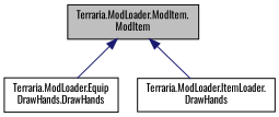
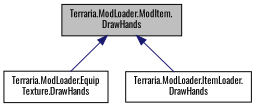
  digraph {
    fontname=Oswald
    rankdir=TB
    node [color=black fillcolor=white fontname=Oswald fontsize=10 shape=record style=filled]
    edge [color=midnightblue dir=back fontname=Oswald fontsize=10 labelfontname=Helvetica labelfontsize=10 style=solid]
-   n1 [fillcolor=grey75 fontcolor=black height=0.2 label="Terraria.ModLoader.ModItem.\lModItem" width=0.4]
-   n2 [height=0.2 label="Terraria.ModLoader.Equip\lDrawHands.DrawHands" width=0.4]
+   n1 [fillcolor=grey75 fontcolor=black height=0.2 label="Terraria.ModLoader.ModItem.\lDrawHands" width=0.4]
+   n2 [height=0.2 label="Terraria.ModLoader.Equip\lTexture.DrawHands" width=0.4]
    n3 [height=0.2 label="Terraria.ModLoader.ItemLoader.\lDrawHands" width=0.4]
    n1 -> n2
    n1 -> n3
  }
